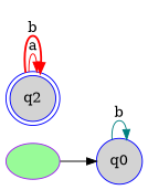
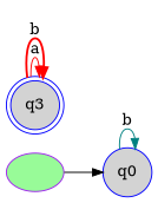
  digraph {
    rankdir=LR
    node [color=blue fillcolor=lightgrey style=filled]
    edge [color=red]
    q0 [shape=circle]
    "" [color=purple fillcolor=palegreen]
-   q2 [shape=doublecircle]
+   q2 [shape=doublecircle label=q3]
    q0 -> q0 [color=teal label=b]
    "" -> q0 [color=black]
    q2 -> q2 [label=a]
    q2 -> q2 [label=b penwidth=2]
  }
